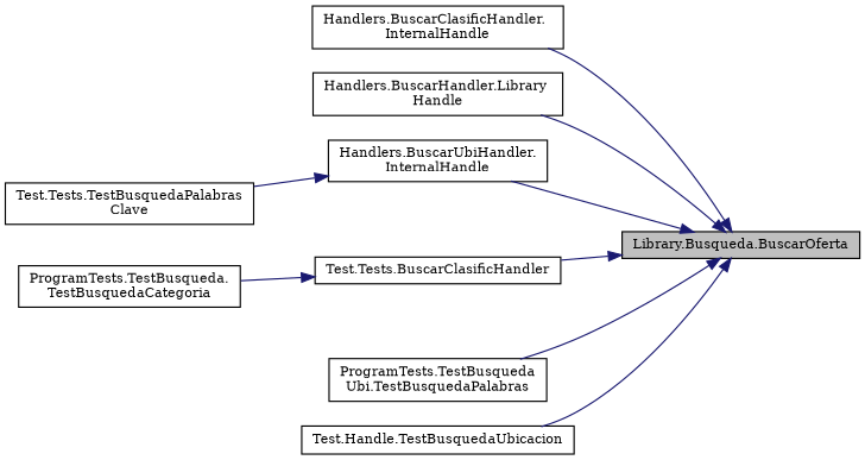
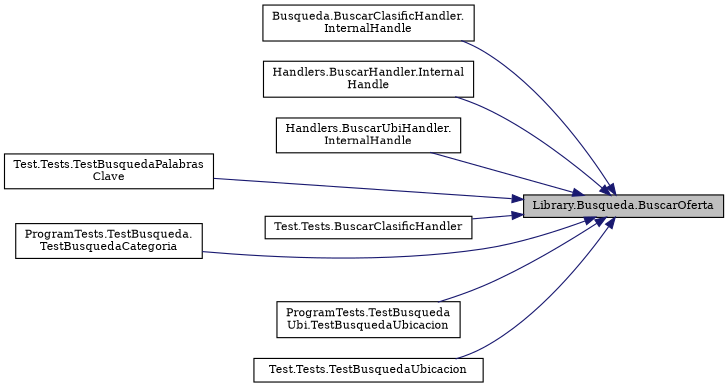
  digraph {
    fontname="DejaVu Serif"
    rankdir=RL
    node [color=black fillcolor=white fontname="DejaVu Serif" fontsize=10 shape=record style=filled]
    edge [color=midnightblue dir=back fontname="DejaVu Serif" fontsize=10 labelfontname=Helvetica labelfontsize=10 style=solid]
    n1 [fillcolor=grey75 fontcolor=black height=0.2 label="Library.Busqueda.BuscarOferta" width=0.4]
-   n2 [height=0.2 label="Handlers.BuscarClasificHandler.\lInternalHandle" width=0.4]
-   n3 [height=0.2 label="Handlers.BuscarHandler.Library\lHandle" width=0.4]
+   n2 [height=0.2 label="Busqueda.BuscarClasificHandler.\lInternalHandle" width=0.4]
+   n3 [height=0.2 label="Handlers.BuscarHandler.Internal\lHandle" width=0.4]
    n4 [height=0.2 label="Handlers.BuscarUbiHandler.\lInternalHandle" width=0.4]
    n5 [height=0.2 label="Test.Tests.BuscarClasificHandler" width=0.4]
    n6 [height=0.2 label="ProgramTests.TestBusqueda.\lTestBusquedaCategoria" width=0.4]
    n7 [height=0.2 label="Test.Tests.TestBusquedaPalabras\lClave" width=0.4]
-   n8 [height=0.2 label="ProgramTests.TestBusqueda\lUbi.TestBusquedaPalabras" width=0.4]
-   n9 [height=0.2 label="Test.Handle.TestBusquedaUbicacion" width=0.4]
+   n8 [height=0.2 label="ProgramTests.TestBusqueda\lUbi.TestBusquedaUbicacion" width=0.4]
+   n9 [height=0.2 label="Test.Tests.TestBusquedaUbicacion" width=0.4]
    n1 -> n2
    n1 -> n3
    n1 -> n4
    n1 -> n5
-   n5 -> n6
-   n4 -> n7
+   n1 -> n6
+   n1 -> n7
    n1 -> n8
    n1 -> n9
  }
